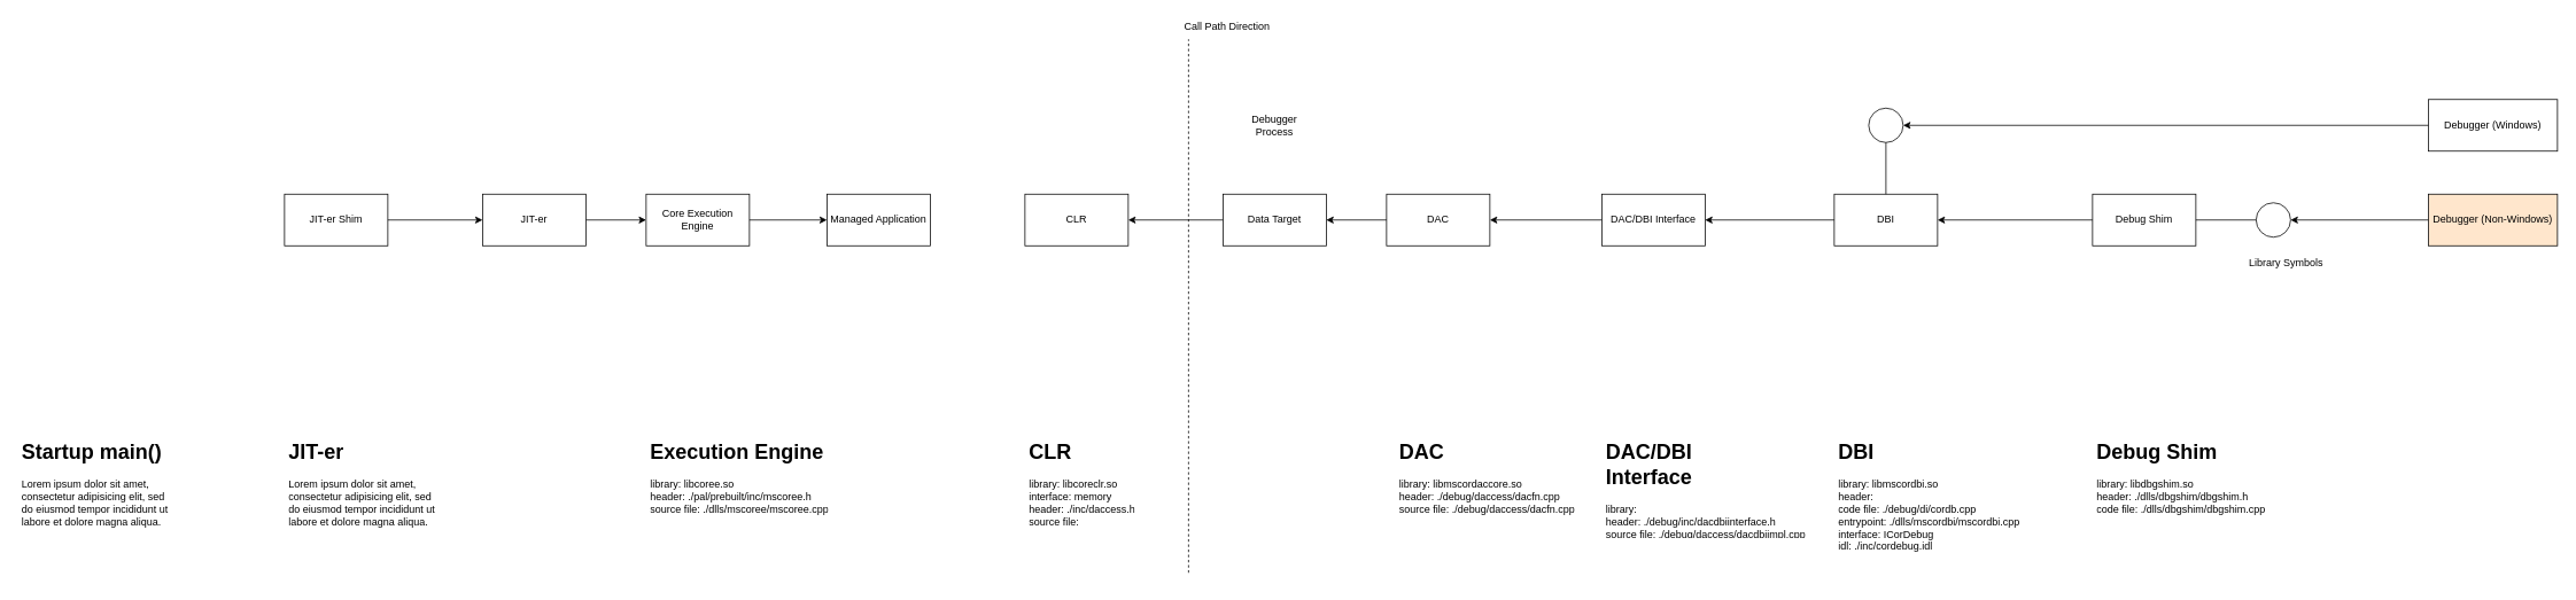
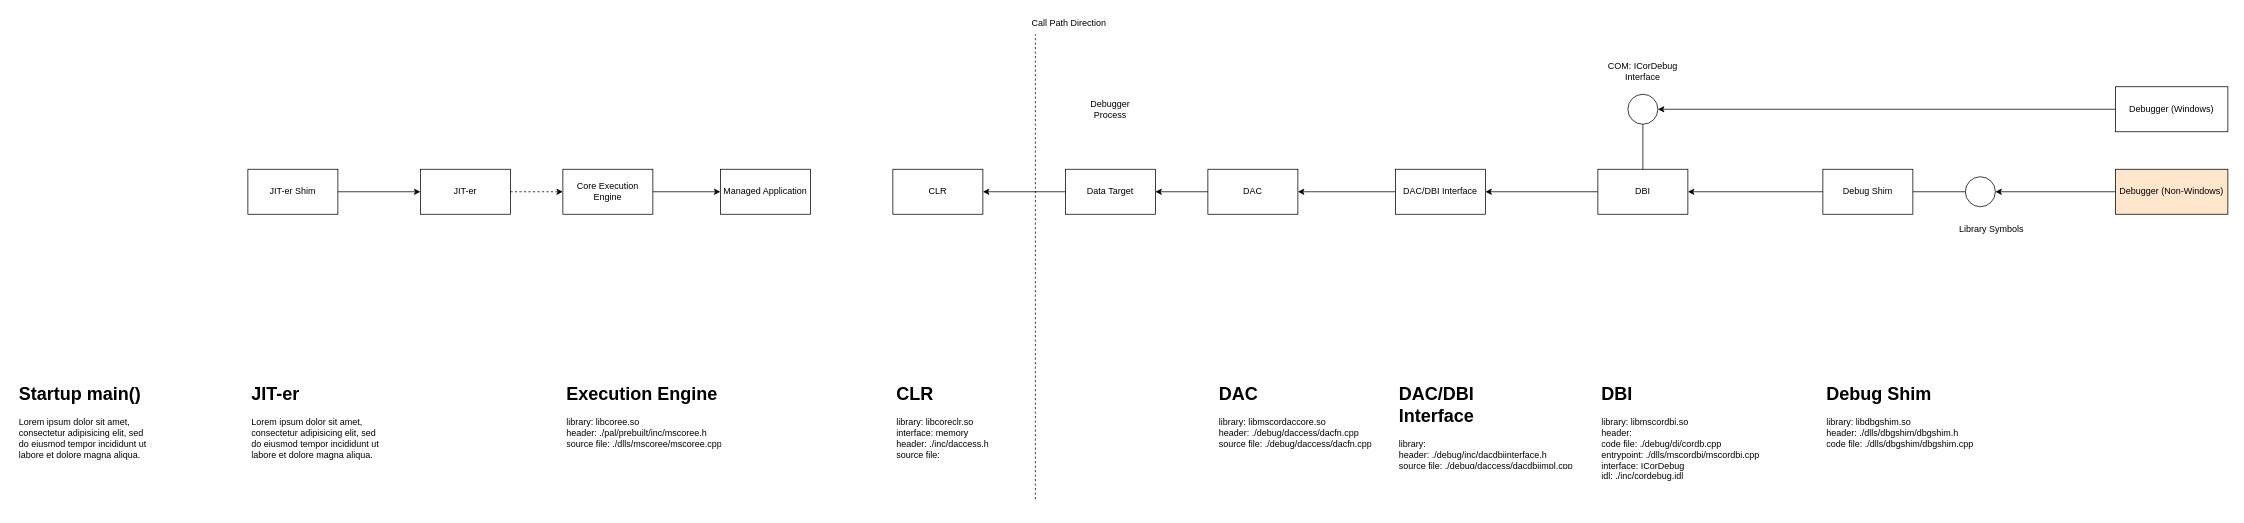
  <mxCell id="0" />
  <mxCell id="1" parent="0" />
  <mxCell id="2" value="Managed Application" style="rounded=0;whiteSpace=wrap;html=1;" vertex="1" parent="1"><mxGeometry x="960" y="225" width="120" height="60" as="geometry" /></mxCell>
  <mxCell id="3" value="CLR" style="rounded=0;whiteSpace=wrap;html=1;" vertex="1" parent="1"><mxGeometry x="1190" y="225" width="120" height="60" as="geometry" /></mxCell>
  <mxCell id="4" value="" style="endArrow=none;dashed=1;html=1;" edge="1" parent="1"><mxGeometry width="50" height="50" relative="1" as="geometry"><mxPoint x="1380" y="665" as="sourcePoint" /><mxPoint x="1380" y="45" as="targetPoint" /></mxGeometry></mxCell>
  <mxCell id="5" value="DAC" style="rounded=0;whiteSpace=wrap;html=1;" vertex="1" parent="1"><mxGeometry x="1610" y="225" width="120" height="60" as="geometry" /></mxCell>
  <mxCell id="6" value="Data Target" style="rounded=0;whiteSpace=wrap;html=1;" vertex="1" parent="1"><mxGeometry x="1420" y="225" width="120" height="60" as="geometry" /></mxCell>
  <mxCell id="7" value="DAC/DBI Interface" style="rounded=0;whiteSpace=wrap;html=1;" vertex="1" parent="1"><mxGeometry x="1860" y="225" width="120" height="60" as="geometry" /></mxCell>
  <mxCell id="8" value="DBI" style="rounded=0;whiteSpace=wrap;html=1;" vertex="1" parent="1"><mxGeometry x="2130" y="225" width="120" height="60" as="geometry" /></mxCell>
  <mxCell id="9" value="" style="ellipse;whiteSpace=wrap;html=1;aspect=fixed;" vertex="1" parent="1"><mxGeometry x="2170" y="125" width="40" height="40" as="geometry" /></mxCell>
  <mxCell id="10" value="" style="endArrow=none;html=1;exitX=0.5;exitY=0;exitDx=0;exitDy=0;entryX=0.5;entryY=1;entryDx=0;entryDy=0;" edge="1" parent="1" source="8" target="9"><mxGeometry width="50" height="50" relative="1" as="geometry"><mxPoint x="2220" y="405" as="sourcePoint" /><mxPoint x="2270" y="355" as="targetPoint" /></mxGeometry></mxCell>
  <mxCell id="11" value="" style="endArrow=classic;html=1;entryX=1;entryY=0.5;entryDx=0;entryDy=0;exitX=0;exitY=0.5;exitDx=0;exitDy=0;" edge="1" parent="1" source="8" target="7"><mxGeometry width="50" height="50" relative="1" as="geometry"><mxPoint x="2150" y="425" as="sourcePoint" /><mxPoint x="2000" y="375" as="targetPoint" /></mxGeometry></mxCell>
  <mxCell id="12" value="" style="endArrow=classic;html=1;entryX=1;entryY=0.5;entryDx=0;entryDy=0;exitX=0;exitY=0.5;exitDx=0;exitDy=0;" edge="1" parent="1" source="7" target="5"><mxGeometry width="50" height="50" relative="1" as="geometry"><mxPoint x="1800" y="415" as="sourcePoint" /><mxPoint x="1850" y="365" as="targetPoint" /></mxGeometry></mxCell>
  <mxCell id="13" value="" style="endArrow=classic;html=1;entryX=1;entryY=0.5;entryDx=0;entryDy=0;exitX=0;exitY=0.5;exitDx=0;exitDy=0;" edge="1" parent="1" source="6" target="3"><mxGeometry width="50" height="50" relative="1" as="geometry"><mxPoint x="1390" y="415" as="sourcePoint" /><mxPoint x="1440" y="365" as="targetPoint" /></mxGeometry></mxCell>
  <mxCell id="14" value="" style="endArrow=classic;html=1;exitX=0;exitY=0.5;exitDx=0;exitDy=0;entryX=1;entryY=0.5;entryDx=0;entryDy=0;" edge="1" parent="1" source="5" target="6"><mxGeometry width="50" height="50" relative="1" as="geometry"><mxPoint x="1810" y="485" as="sourcePoint" /><mxPoint x="1860" y="435" as="targetPoint" /></mxGeometry></mxCell>
  <mxCell id="15" value="Call Path Direction" style="text;html=1;strokeColor=none;fillColor=none;align=center;verticalAlign=middle;whiteSpace=wrap;rounded=0;" vertex="1" parent="1"><mxGeometry x="1365" y="20" width="120" height="20" as="geometry" /></mxCell>
  <mxCell id="16" value="Debugger Process" style="text;html=1;strokeColor=none;fillColor=none;align=center;verticalAlign=middle;whiteSpace=wrap;rounded=0;" vertex="1" parent="1"><mxGeometry x="1435" y="135" width="90" height="20" as="geometry" /></mxCell>
+ <mxCell id="17" value="COM: ICorDebug&lt;br&gt;Interface" style="text;html=1;strokeColor=none;fillColor=none;align=center;verticalAlign=middle;whiteSpace=wrap;rounded=0;" vertex="1" parent="1"><mxGeometry x="2140" y="85" width="100" height="20" as="geometry" /></mxCell>
  <mxCell id="18" value="&lt;h1&gt;DBI&lt;/h1&gt;&lt;p&gt;library:&amp;nbsp;libmscordbi.so&lt;br&gt;header:&amp;nbsp;&lt;br&gt;code file:&amp;nbsp;./debug/di/cordb.cpp&lt;br&gt;entrypoint: ./dlls/mscordbi/mscordbi.cpp&lt;br&gt;interface: ICorDebug&lt;br&gt;idl:&amp;nbsp;./inc/cordebug.idl&lt;/p&gt;" style="text;html=1;strokeColor=none;fillColor=none;spacing=5;spacingTop=-20;whiteSpace=wrap;overflow=hidden;rounded=0;" vertex="1" parent="1"><mxGeometry x="2130" y="505" width="300" height="170" as="geometry" /></mxCell>
  <mxCell id="19" value="&lt;h1&gt;DAC&lt;/h1&gt;&lt;p&gt;library:&amp;nbsp;libmscordaccore.so&lt;br&gt;header: ./debug/daccess/dacfn.cpp&lt;br&gt;source file: ./debug/daccess/dacfn.cpp&lt;/p&gt;" style="text;html=1;strokeColor=none;fillColor=none;spacing=5;spacingTop=-20;whiteSpace=wrap;overflow=hidden;rounded=0;" vertex="1" parent="1"><mxGeometry x="1620" y="505" width="220" height="120" as="geometry" /></mxCell>
  <mxCell id="20" value="&lt;h1&gt;CLR&lt;/h1&gt;&lt;p&gt;library:&amp;nbsp;libcoreclr.so&lt;br&gt;interface: memory&lt;br&gt;header: ./inc/daccess.h&lt;br&gt;source file:&lt;/p&gt;" style="text;html=1;strokeColor=none;fillColor=none;spacing=5;spacingTop=-20;whiteSpace=wrap;overflow=hidden;rounded=0;" vertex="1" parent="1"><mxGeometry x="1190" y="505" width="190" height="120" as="geometry" /></mxCell>
  <mxCell id="21" value="Debug Shim" style="rounded=0;whiteSpace=wrap;html=1;" vertex="1" parent="1"><mxGeometry x="2430" y="225" width="120" height="60" as="geometry" /></mxCell>
  <mxCell id="22" value="" style="ellipse;whiteSpace=wrap;html=1;aspect=fixed;" vertex="1" parent="1"><mxGeometry x="2620" y="235" width="40" height="40" as="geometry" /></mxCell>
  <mxCell id="23" value="" style="endArrow=none;html=1;exitX=1;exitY=0.5;exitDx=0;exitDy=0;entryX=0;entryY=0.5;entryDx=0;entryDy=0;" edge="1" parent="1" target="22"><mxGeometry width="50" height="50" relative="1" as="geometry"><mxPoint x="2550" y="255" as="sourcePoint" /><mxPoint x="2570" y="355" as="targetPoint" /></mxGeometry></mxCell>
  <mxCell id="24" value="Library Symbols" style="text;html=1;strokeColor=none;fillColor=none;align=center;verticalAlign=middle;whiteSpace=wrap;rounded=0;" vertex="1" parent="1"><mxGeometry x="2610" y="295" width="90" height="20" as="geometry" /></mxCell>
  <mxCell id="25" value="" style="endArrow=classic;html=1;exitX=0;exitY=0.5;exitDx=0;exitDy=0;entryX=1;entryY=0.5;entryDx=0;entryDy=0;" edge="1" parent="1" source="21" target="8"><mxGeometry width="50" height="50" relative="1" as="geometry"><mxPoint x="2270" y="325" as="sourcePoint" /><mxPoint x="2310" y="185" as="targetPoint" /></mxGeometry></mxCell>
  <mxCell id="26" value="&lt;h1&gt;Debug Shim&lt;/h1&gt;&lt;p&gt;library: libdbgshim.so&lt;br&gt;header:&amp;nbsp;./dlls/dbgshim/dbgshim.h&lt;br&gt;code file:&amp;nbsp;./dlls/dbgshim/dbgshim.cpp&lt;/p&gt;" style="text;html=1;strokeColor=none;fillColor=none;spacing=5;spacingTop=-20;whiteSpace=wrap;overflow=hidden;rounded=0;" vertex="1" parent="1"><mxGeometry x="2430" y="505" width="230" height="120" as="geometry" /></mxCell>
  <mxCell id="27" value="Debugger (Non-Windows)" style="rounded=0;whiteSpace=wrap;html=1;fillColor=#ffe6cc;" vertex="1" parent="1"><mxGeometry x="2820" y="225" width="150" height="60" as="geometry" /></mxCell>
  <mxCell id="28" value="" style="endArrow=classic;html=1;entryX=1;entryY=0.5;entryDx=0;entryDy=0;exitX=0;exitY=0.5;exitDx=0;exitDy=0;" edge="1" parent="1" source="27" target="22"><mxGeometry width="50" height="50" relative="1" as="geometry"><mxPoint x="2810" y="455" as="sourcePoint" /><mxPoint x="2860" y="405" as="targetPoint" /></mxGeometry></mxCell>
  <mxCell id="29" value="Debugger (Windows)" style="rounded=0;whiteSpace=wrap;html=1;" vertex="1" parent="1"><mxGeometry x="2820" y="115" width="150" height="60" as="geometry" /></mxCell>
  <mxCell id="30" value="" style="endArrow=classic;html=1;entryX=1;entryY=0.5;entryDx=0;entryDy=0;exitX=0;exitY=0.5;exitDx=0;exitDy=0;" edge="1" parent="1" source="29" target="9"><mxGeometry width="50" height="50" relative="1" as="geometry"><mxPoint x="2240" y="415" as="sourcePoint" /><mxPoint x="2290" y="365" as="targetPoint" /></mxGeometry></mxCell>
  <mxCell id="31" value="&lt;h1&gt;DAC/DBI &lt;br&gt;Interface&lt;/h1&gt;&lt;p&gt;library:&amp;nbsp;&lt;br&gt;header:&amp;nbsp;./debug/inc/dacdbiinterface.h&lt;br&gt;source file:&amp;nbsp;./debug/daccess/dacdbiimpl.cpp&lt;/p&gt;" style="text;html=1;strokeColor=none;fillColor=none;spacing=5;spacingTop=-20;whiteSpace=wrap;overflow=hidden;rounded=0;" vertex="1" parent="1"><mxGeometry x="1860" y="505" width="250" height="120" as="geometry" /></mxCell>
  <mxCell id="32" value="Core Execution Engine" style="rounded=0;whiteSpace=wrap;html=1;" vertex="1" parent="1"><mxGeometry x="750" y="225" width="120" height="60" as="geometry" /></mxCell>
  <mxCell id="33" value="" style="endArrow=classic;html=1;exitX=1;exitY=0.5;exitDx=0;exitDy=0;entryX=0;entryY=0.5;entryDx=0;entryDy=0;" edge="1" parent="1" source="32" target="2"><mxGeometry width="50" height="50" relative="1" as="geometry"><mxPoint x="940" y="395" as="sourcePoint" /><mxPoint x="990" y="345" as="targetPoint" /></mxGeometry></mxCell>
  <mxCell id="34" value="&lt;h1&gt;Execution Engine&lt;/h1&gt;&lt;p&gt;library: libcoree.so&lt;br&gt;header:&amp;nbsp;./pal/prebuilt/inc/mscoree.h&lt;br&gt;source file: ./dlls/mscoree/mscoree.cpp&lt;/p&gt;" style="text;html=1;strokeColor=none;fillColor=none;spacing=5;spacingTop=-20;whiteSpace=wrap;overflow=hidden;rounded=0;" vertex="1" parent="1"><mxGeometry x="750" y="505" width="240" height="120" as="geometry" /></mxCell>
- <mxCell id="35" value="" style="endArrow=classic;html=1;entryX=0;entryY=0.5;entryDx=0;entryDy=0;exitX=1;exitY=0.5;exitDx=0;exitDy=0;" edge="1" parent="1" source="36" target="32"><mxGeometry width="50" height="50" relative="1" as="geometry"><mxPoint x="690" y="385" as="sourcePoint" /><mxPoint x="740" y="335" as="targetPoint" /></mxGeometry></mxCell>
+ <mxCell id="35" value="" style="endArrow=classic;html=1;entryX=0;entryY=0.5;entryDx=0;entryDy=0;exitX=1;exitY=0.5;exitDx=0;exitDy=0;dashed=1;" edge="1" parent="1" source="36" target="32"><mxGeometry width="50" height="50" relative="1" as="geometry"><mxPoint x="690" y="385" as="sourcePoint" /><mxPoint x="740" y="335" as="targetPoint" /></mxGeometry></mxCell>
  <mxCell id="36" value="JIT-er" style="rounded=0;whiteSpace=wrap;html=1;" vertex="1" parent="1"><mxGeometry x="560" y="225" width="120" height="60" as="geometry" /></mxCell>
  <mxCell id="37" value="JIT-er Shim" style="rounded=0;whiteSpace=wrap;html=1;" vertex="1" parent="1"><mxGeometry x="330" y="225" width="120" height="60" as="geometry" /></mxCell>
  <mxCell id="38" value="" style="endArrow=classic;html=1;exitX=1;exitY=0.5;exitDx=0;exitDy=0;entryX=0;entryY=0.5;entryDx=0;entryDy=0;" edge="1" parent="1" source="37" target="36"><mxGeometry width="50" height="50" relative="1" as="geometry"><mxPoint x="560" y="425" as="sourcePoint" /><mxPoint x="610" y="375" as="targetPoint" /></mxGeometry></mxCell>
  <mxCell id="39" value="&lt;h1&gt;Startup main()&lt;/h1&gt;&lt;p&gt;Lorem ipsum dolor sit amet, consectetur adipisicing elit, sed do eiusmod tempor incididunt ut labore et dolore magna aliqua.&lt;/p&gt;" style="text;html=1;strokeColor=none;fillColor=none;spacing=5;spacingTop=-20;whiteSpace=wrap;overflow=hidden;rounded=0;" vertex="1" parent="1"><mxGeometry x="20" y="505" width="190" height="120" as="geometry" /></mxCell>
  <mxCell id="40" value="&lt;h1&gt;JIT-er&lt;/h1&gt;&lt;p&gt;Lorem ipsum dolor sit amet, consectetur adipisicing elit, sed do eiusmod tempor incididunt ut labore et dolore magna aliqua.&lt;/p&gt;" style="text;html=1;strokeColor=none;fillColor=none;spacing=5;spacingTop=-20;whiteSpace=wrap;overflow=hidden;rounded=0;" vertex="1" parent="1"><mxGeometry x="330" y="505" width="190" height="120" as="geometry" /></mxCell>
